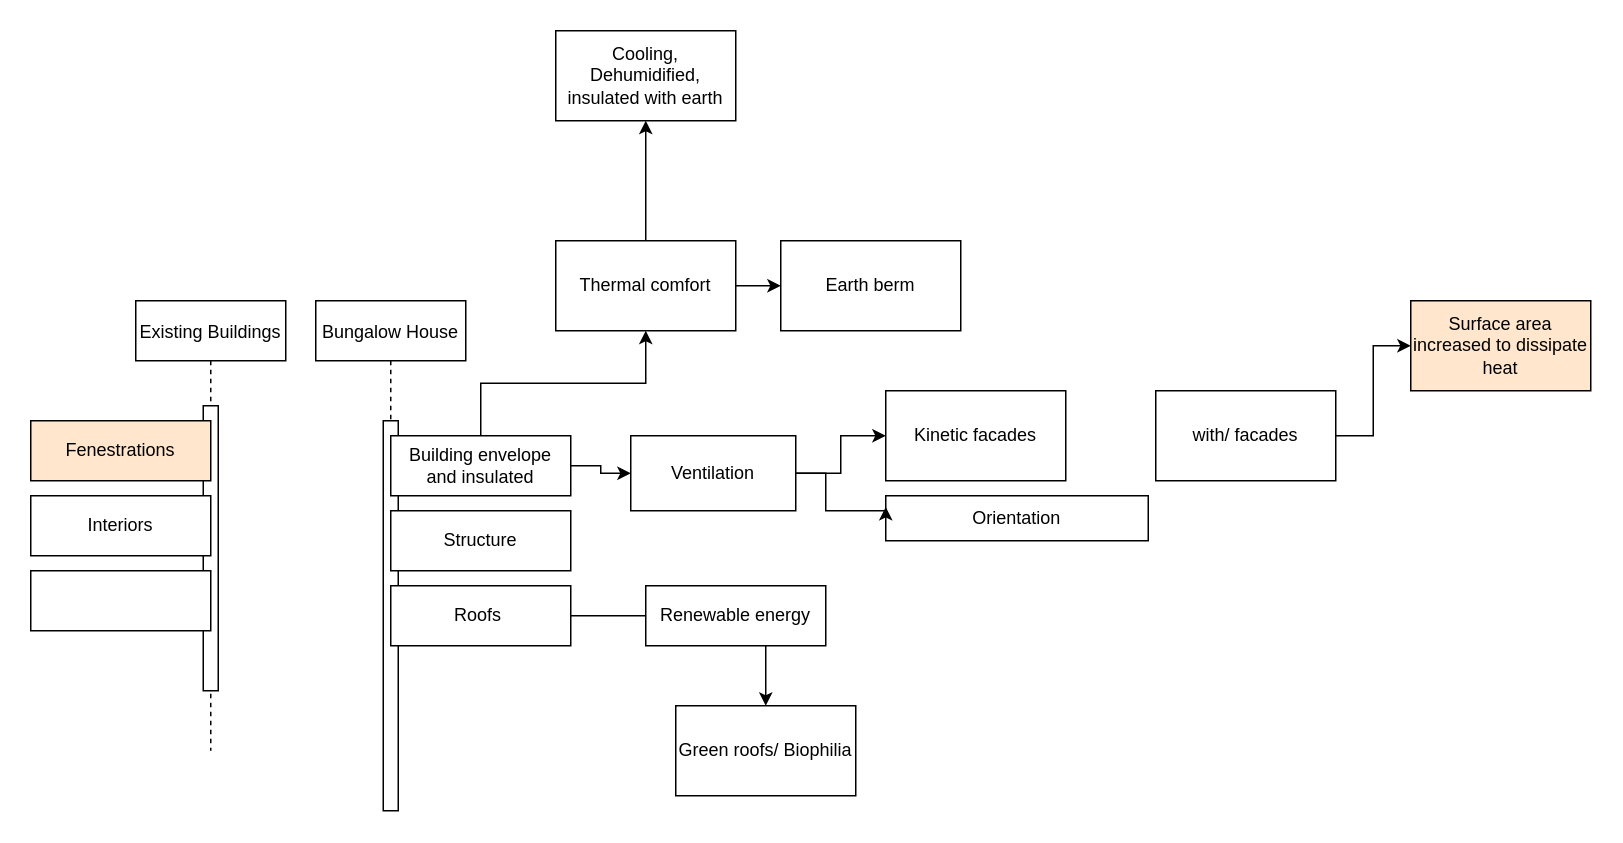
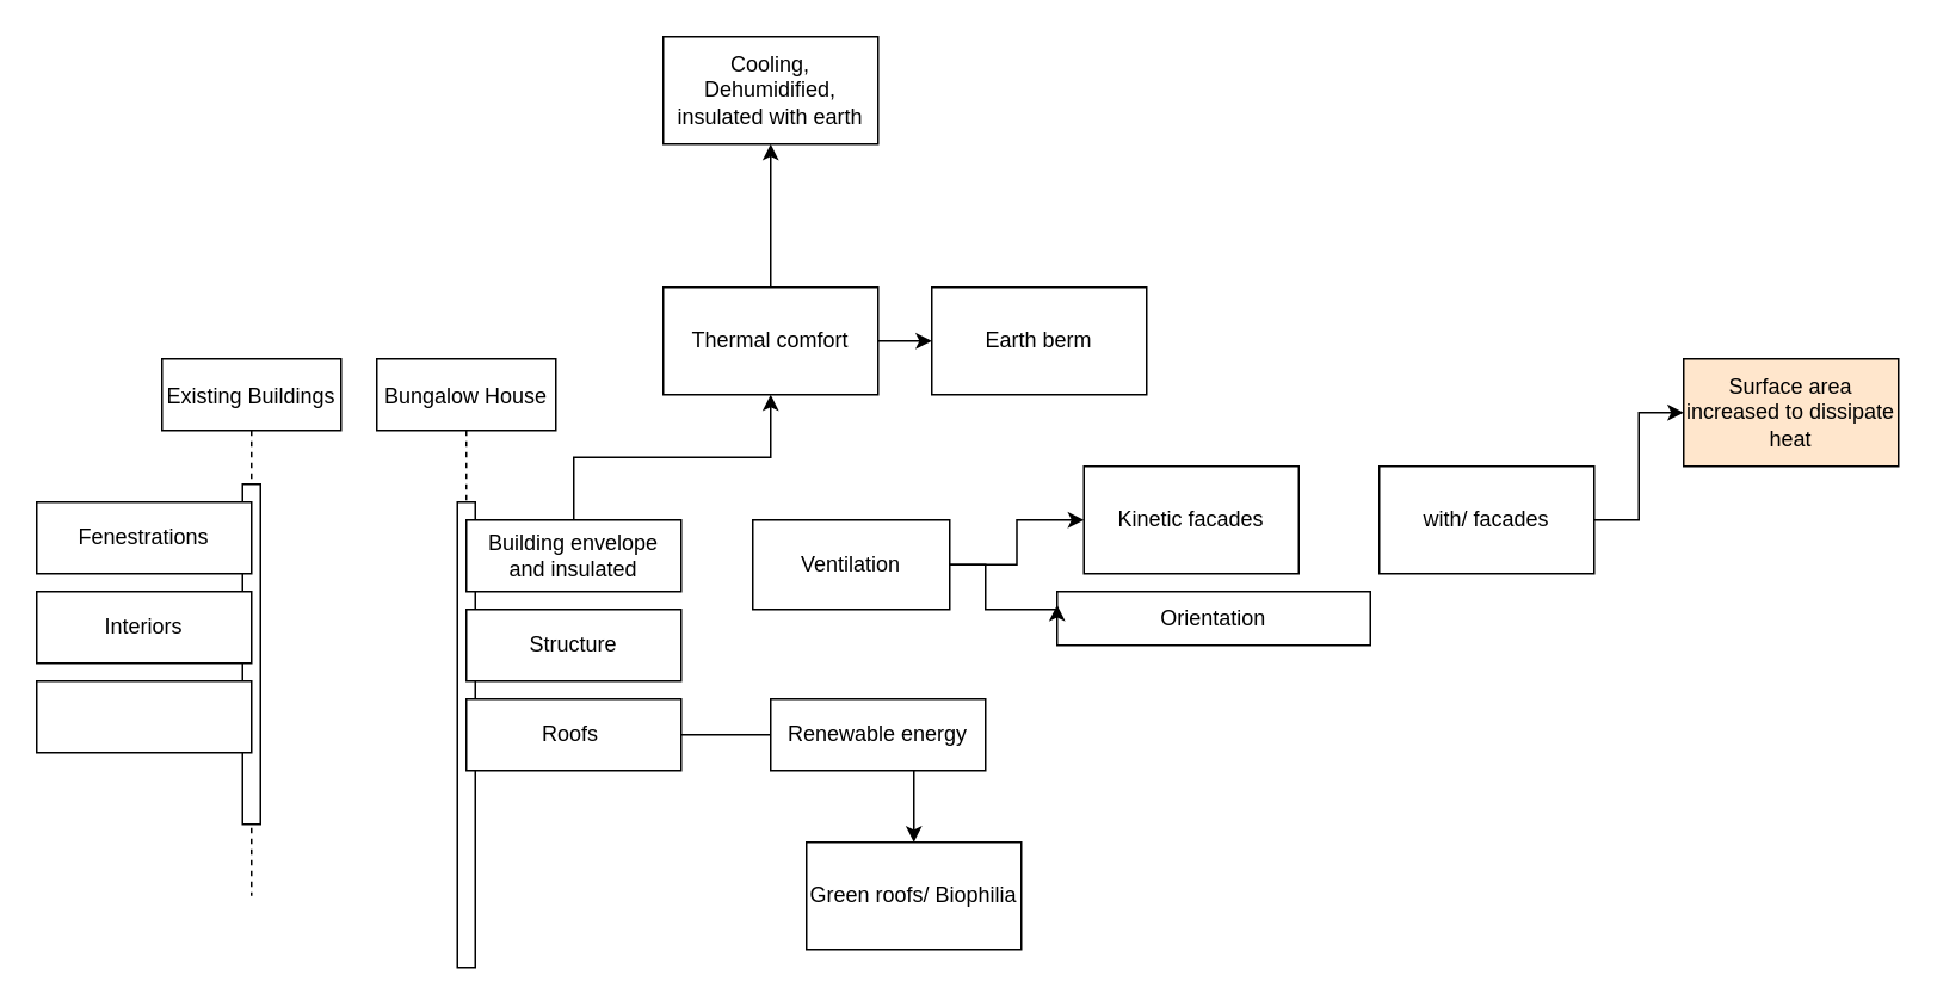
  <mxCell id="0" />
  <mxCell id="1" parent="0" />
  <mxCell id="2" value="Existing Buildings" style="shape=umlLifeline;perimeter=lifelinePerimeter;container=1;collapsible=0;recursiveResize=0;rounded=0;shadow=0;strokeWidth=1;" parent="1" vertex="1"><mxGeometry x="90" y="200" width="100" height="300" as="geometry" /></mxCell>
  <mxCell id="3" value="" style="points=[];perimeter=orthogonalPerimeter;rounded=0;shadow=0;strokeWidth=1;" parent="2" vertex="1"><mxGeometry x="45" y="70" width="10" height="190" as="geometry" /></mxCell>
  <mxCell id="4" value="Bungalow House" style="shape=umlLifeline;perimeter=lifelinePerimeter;container=1;collapsible=0;recursiveResize=0;rounded=0;shadow=0;strokeWidth=1;" parent="1" vertex="1"><mxGeometry x="210" y="200" width="100" height="340" as="geometry" /></mxCell>
  <mxCell id="5" value="" style="points=[];perimeter=orthogonalPerimeter;rounded=0;shadow=0;strokeWidth=1;" parent="4" vertex="1"><mxGeometry x="45" y="80" width="10" height="260" as="geometry" /></mxCell>
- <mxCell id="6" value="Fenestrations" style="rounded=0;whiteSpace=wrap;html=1;fillColor=#ffe6cc;" vertex="1" parent="1"><mxGeometry x="20" y="280" width="120" height="40" as="geometry" /></mxCell>
+ <mxCell id="6" value="Fenestrations" style="rounded=0;whiteSpace=wrap;html=1;" vertex="1" parent="1"><mxGeometry x="20" y="280" width="120" height="40" as="geometry" /></mxCell>
  <mxCell id="7" value="Interiors" style="rounded=0;whiteSpace=wrap;html=1;" vertex="1" parent="1"><mxGeometry x="20" y="330" width="120" height="40" as="geometry" /></mxCell>
  <mxCell id="8" value="" style="rounded=0;whiteSpace=wrap;html=1;" vertex="1" parent="1"><mxGeometry x="20" y="380" width="120" height="40" as="geometry" /></mxCell>
- <mxCell id="9" value="" style="edgeStyle=orthogonalEdgeStyle;rounded=0;orthogonalLoop=1;jettySize=auto;html=1;" edge="1" parent="1" source="11" target="16"><mxGeometry relative="1" as="geometry" /></mxCell>
  <mxCell id="10" value="" style="edgeStyle=orthogonalEdgeStyle;rounded=0;orthogonalLoop=1;jettySize=auto;html=1;" edge="1" parent="1" source="11" target="19"><mxGeometry relative="1" as="geometry" /></mxCell>
  <mxCell id="11" value="Building envelope and insulated" style="rounded=0;whiteSpace=wrap;html=1;" vertex="1" parent="1"><mxGeometry x="260" y="290" width="120" height="40" as="geometry" /></mxCell>
  <mxCell id="12" value="Structure" style="rounded=0;whiteSpace=wrap;html=1;" vertex="1" parent="1"><mxGeometry x="260" y="340" width="120" height="40" as="geometry" /></mxCell>
  <mxCell id="13" value="" style="edgeStyle=orthogonalEdgeStyle;rounded=0;orthogonalLoop=1;jettySize=auto;html=1;" edge="1" parent="1" source="14" target="21"><mxGeometry relative="1" as="geometry" /></mxCell>
  <mxCell id="14" value="Roofs&amp;nbsp;" style="rounded=0;whiteSpace=wrap;html=1;" vertex="1" parent="1"><mxGeometry x="260" y="390" width="120" height="40" as="geometry" /></mxCell>
  <mxCell id="15" value="" style="edgeStyle=orthogonalEdgeStyle;rounded=0;orthogonalLoop=1;jettySize=auto;html=1;" edge="1" parent="1" source="16" target="23"><mxGeometry relative="1" as="geometry" /></mxCell>
  <mxCell id="16" value="Ventilation" style="whiteSpace=wrap;html=1;rounded=0;" vertex="1" parent="1"><mxGeometry x="420" y="290" width="110" height="50" as="geometry" /></mxCell>
  <mxCell id="17" value="" style="edgeStyle=orthogonalEdgeStyle;rounded=0;orthogonalLoop=1;jettySize=auto;html=1;" edge="1" parent="1" source="19" target="22"><mxGeometry relative="1" as="geometry" /></mxCell>
  <mxCell id="18" value="" style="edgeStyle=orthogonalEdgeStyle;rounded=0;orthogonalLoop=1;jettySize=auto;html=1;" edge="1" parent="1" source="19" target="29"><mxGeometry relative="1" as="geometry" /></mxCell>
  <mxCell id="19" value="Thermal comfort" style="whiteSpace=wrap;html=1;rounded=0;" vertex="1" parent="1"><mxGeometry x="370" y="160" width="120" height="60" as="geometry" /></mxCell>
  <mxCell id="20" value="Renewable energy" style="rounded=0;whiteSpace=wrap;html=1;" vertex="1" parent="1"><mxGeometry x="430" y="390" width="120" height="40" as="geometry" /></mxCell>
  <mxCell id="21" value="Green roofs/ Biophilia" style="whiteSpace=wrap;html=1;rounded=0;" vertex="1" parent="1"><mxGeometry x="450" y="470" width="120" height="60" as="geometry" /></mxCell>
  <mxCell id="22" value="Earth berm" style="whiteSpace=wrap;html=1;rounded=0;" vertex="1" parent="1"><mxGeometry x="520" y="160" width="120" height="60" as="geometry" /></mxCell>
- <mxCell id="23" value="Kinetic facades" style="whiteSpace=wrap;html=1;rounded=0;" vertex="1" parent="1"><mxGeometry x="590" y="260" width="120" height="60" as="geometry" /></mxCell>
+ <mxCell id="23" value="Kinetic facades" style="whiteSpace=wrap;html=1;rounded=0;" vertex="1" parent="1"><mxGeometry x="605" y="260" width="120" height="60" as="geometry" /></mxCell>
  <mxCell id="24" value="Orientation" style="rounded=0;whiteSpace=wrap;html=1;" vertex="1" parent="1"><mxGeometry x="590" y="330" width="175" height="30" as="geometry" /></mxCell>
  <mxCell id="25" value="" style="edgeStyle=orthogonalEdgeStyle;rounded=0;orthogonalLoop=1;jettySize=auto;html=1;entryX=0;entryY=0.25;entryDx=0;entryDy=0;" edge="1" parent="1" source="16" target="24"><mxGeometry relative="1" as="geometry"><mxPoint x="510" y="355" as="sourcePoint" /><mxPoint x="570" y="330" as="targetPoint" /><Array as="points"><mxPoint x="550" y="315" /><mxPoint x="550" y="340" /></Array></mxGeometry></mxCell>
  <mxCell id="26" value="" style="edgeStyle=orthogonalEdgeStyle;rounded=0;orthogonalLoop=1;jettySize=auto;html=1;" edge="1" parent="1" source="27" target="28"><mxGeometry relative="1" as="geometry" /></mxCell>
  <mxCell id="27" value="with/ facades" style="rounded=0;whiteSpace=wrap;html=1;" vertex="1" parent="1"><mxGeometry x="770" y="260" width="120" height="60" as="geometry" /></mxCell>
  <mxCell id="28" value="Surface area increased to dissipate heat" style="rounded=0;whiteSpace=wrap;html=1;fillColor=#ffe6cc;" vertex="1" parent="1"><mxGeometry x="940" y="200" width="120" height="60" as="geometry" /></mxCell>
  <mxCell id="29" value="Cooling, Dehumidified, insulated with earth" style="whiteSpace=wrap;html=1;rounded=0;" vertex="1" parent="1"><mxGeometry x="370" y="20" width="120" height="60" as="geometry" /></mxCell>
